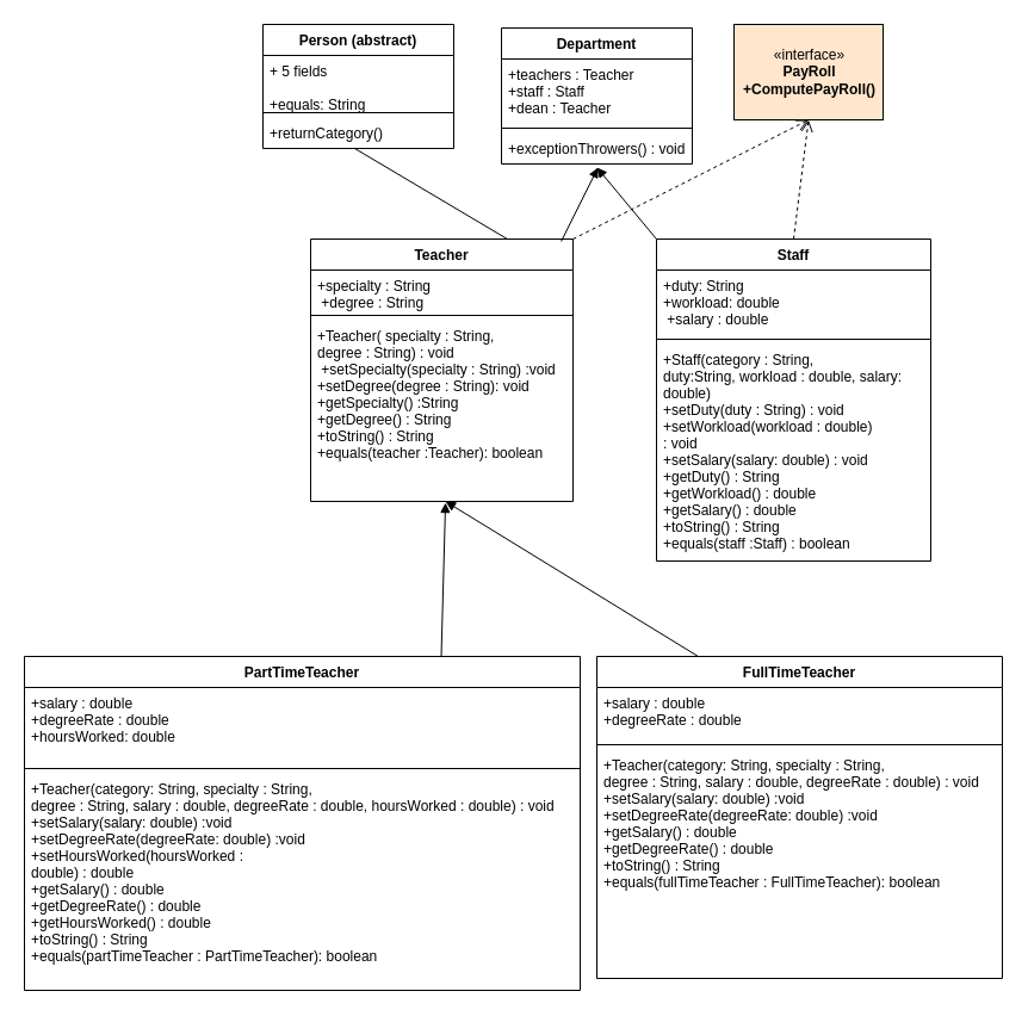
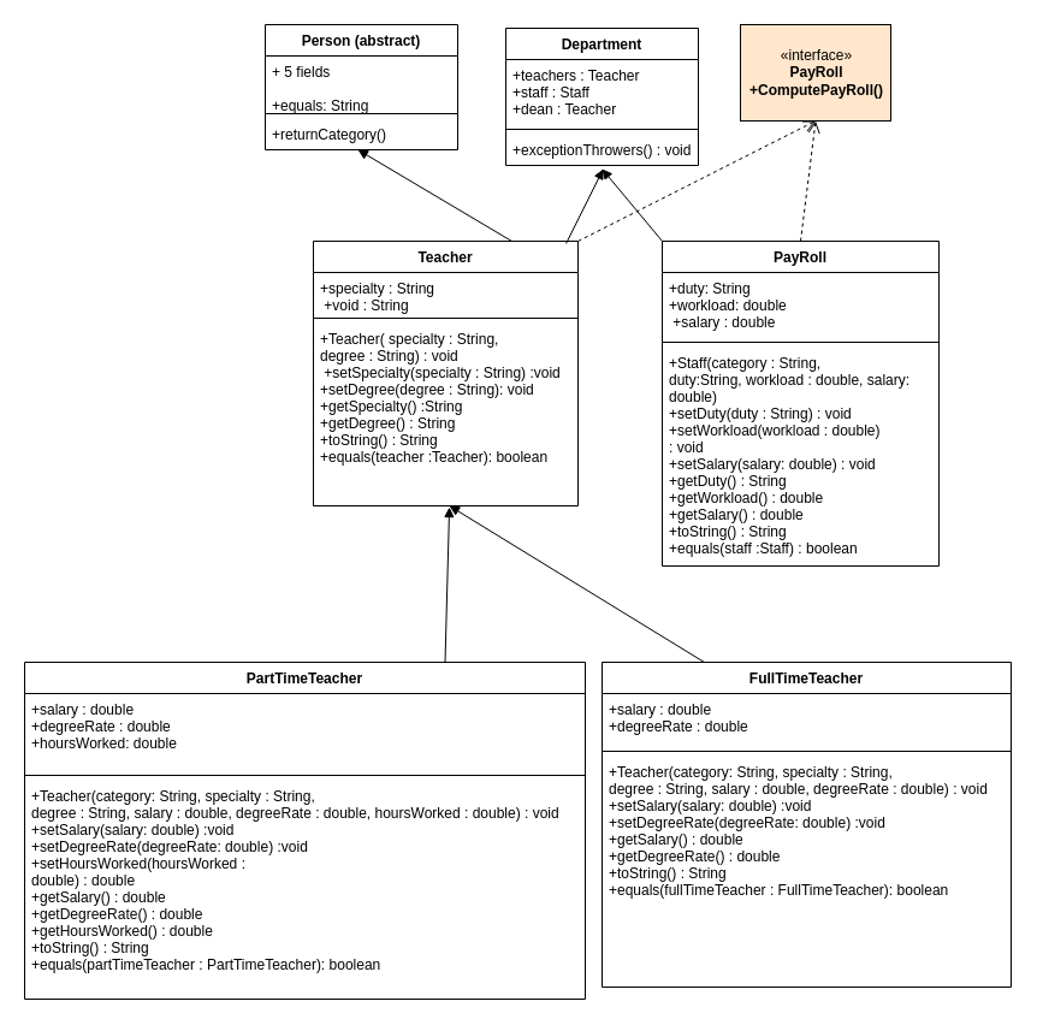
  <mxCell id="0" />
  <mxCell id="1" parent="0" />
  <mxCell id="2" value="Person (abstract)" style="swimlane;fontStyle=1;align=center;verticalAlign=top;childLayout=stackLayout;horizontal=1;startSize=26;horizontalStack=0;resizeParent=1;resizeParentMax=0;resizeLast=0;collapsible=1;marginBottom=0;" vertex="1" parent="1"><mxGeometry x="220" y="20" width="160" height="104" as="geometry" /></mxCell>
  <mxCell id="3" value="+ 5 fields&#10;&#10;+equals: String" style="text;strokeColor=none;fillColor=none;align=left;verticalAlign=top;spacingLeft=4;spacingRight=4;overflow=hidden;rotatable=0;points=[[0,0.5],[1,0.5]];portConstraint=eastwest;" vertex="1" parent="2"><mxGeometry y="26" width="160" height="44" as="geometry" /></mxCell>
  <mxCell id="4" value="" style="line;strokeWidth=1;fillColor=none;align=left;verticalAlign=middle;spacingTop=-1;spacingLeft=3;spacingRight=3;rotatable=0;labelPosition=right;points=[];portConstraint=eastwest;" vertex="1" parent="2"><mxGeometry y="70" width="160" height="8" as="geometry" /></mxCell>
  <mxCell id="5" value="+returnCategory()" style="text;strokeColor=none;fillColor=none;align=left;verticalAlign=top;spacingLeft=4;spacingRight=4;overflow=hidden;rotatable=0;points=[[0,0.5],[1,0.5]];portConstraint=eastwest;" vertex="1" parent="2"><mxGeometry y="78" width="160" height="26" as="geometry" /></mxCell>
  <mxCell id="6" value="Teacher" style="swimlane;fontStyle=1;align=center;verticalAlign=top;childLayout=stackLayout;horizontal=1;startSize=26;horizontalStack=0;resizeParent=1;resizeParentMax=0;resizeLast=0;collapsible=1;marginBottom=0;" vertex="1" parent="1"><mxGeometry x="260" y="200" width="220" height="220" as="geometry" /></mxCell>
- <mxCell id="7" value="+specialty : String&#10; +degree : String" style="text;strokeColor=none;fillColor=none;align=left;verticalAlign=top;spacingLeft=4;spacingRight=4;overflow=hidden;rotatable=0;points=[[0,0.5],[1,0.5]];portConstraint=eastwest;" vertex="1" parent="6"><mxGeometry y="26" width="220" height="34" as="geometry" /></mxCell>
+ <mxCell id="7" value="+specialty : String&#10; +void : String" style="text;strokeColor=none;fillColor=none;align=left;verticalAlign=top;spacingLeft=4;spacingRight=4;overflow=hidden;rotatable=0;points=[[0,0.5],[1,0.5]];portConstraint=eastwest;" vertex="1" parent="6"><mxGeometry y="26" width="220" height="34" as="geometry" /></mxCell>
  <mxCell id="8" value="" style="line;strokeWidth=1;fillColor=none;align=left;verticalAlign=middle;spacingTop=-1;spacingLeft=3;spacingRight=3;rotatable=0;labelPosition=right;points=[];portConstraint=eastwest;" vertex="1" parent="6"><mxGeometry y="60" width="220" height="8" as="geometry" /></mxCell>
  <mxCell id="9" value="+Teacher( specialty : String,&#10;degree : String) : void&#10; +setSpecialty(specialty : String) :void&#10;+setDegree(degree : String): void&#10;+getSpecialty() :String&#10;+getDegree() : String&#10;+toString() : String&#10;+equals(teacher :Teacher): boolean" style="text;strokeColor=none;fillColor=none;align=left;verticalAlign=top;spacingLeft=4;spacingRight=4;overflow=hidden;rotatable=0;points=[[0,0.5],[1,0.5]];portConstraint=eastwest;" vertex="1" parent="6"><mxGeometry y="68" width="220" height="152" as="geometry" /></mxCell>
  <mxCell id="10" value="PartTimeTeacher" style="swimlane;fontStyle=1;align=center;verticalAlign=top;childLayout=stackLayout;horizontal=1;startSize=26;horizontalStack=0;resizeParent=1;resizeParentMax=0;resizeLast=0;collapsible=1;marginBottom=0;" vertex="1" parent="1"><mxGeometry y="550" width="466" height="280" as="geometry" x="20" /></mxCell>
  <mxCell id="11" value="+salary : double&#10;+degreeRate : double&#10;+hoursWorked: double " style="text;strokeColor=none;fillColor=none;align=left;verticalAlign=top;spacingLeft=4;spacingRight=4;overflow=hidden;rotatable=0;points=[[0,0.5],[1,0.5]];portConstraint=eastwest;" vertex="1" parent="10"><mxGeometry y="26" width="466" height="64" as="geometry" /></mxCell>
  <mxCell id="12" value="" style="line;strokeWidth=1;fillColor=none;align=left;verticalAlign=middle;spacingTop=-1;spacingLeft=3;spacingRight=3;rotatable=0;labelPosition=right;points=[];portConstraint=eastwest;" vertex="1" parent="10"><mxGeometry y="90" width="466" height="8" as="geometry" /></mxCell>
  <mxCell id="13" value="+Teacher(category: String, specialty : String,&#10;degree : String, salary : double, degreeRate : double, hoursWorked : double) : void&#10;+setSalary(salary: double) :void&#10;+setDegreeRate(degreeRate: double) :void&#10;+setHoursWorked(hoursWorked :&#10;double) : double &#10;+getSalary() : double&#10;+getDegreeRate() : double&#10;+getHoursWorked() : double&#10;+toString() : String&#10;+equals(partTimeTeacher : PartTimeTeacher): boolean&#10;" style="text;strokeColor=none;fillColor=none;align=left;verticalAlign=top;spacingLeft=4;spacingRight=4;overflow=hidden;rotatable=0;points=[[0,0.5],[1,0.5]];portConstraint=eastwest;" vertex="1" parent="10"><mxGeometry y="98" width="466" height="182" as="geometry" /></mxCell>
  <mxCell id="14" value="FullTimeTeacher" style="swimlane;fontStyle=1;align=center;verticalAlign=top;childLayout=stackLayout;horizontal=1;startSize=26;horizontalStack=0;resizeParent=1;resizeParentMax=0;resizeLast=0;collapsible=1;marginBottom=0;" vertex="1" parent="1"><mxGeometry x="500" y="550" width="340" height="270" as="geometry" /></mxCell>
  <mxCell id="15" value="+salary : double&#10;+degreeRate : double" style="text;strokeColor=none;fillColor=none;align=left;verticalAlign=top;spacingLeft=4;spacingRight=4;overflow=hidden;rotatable=0;points=[[0,0.5],[1,0.5]];portConstraint=eastwest;" vertex="1" parent="14"><mxGeometry y="26" width="340" height="44" as="geometry" /></mxCell>
  <mxCell id="16" value="" style="line;strokeWidth=1;fillColor=none;align=left;verticalAlign=middle;spacingTop=-1;spacingLeft=3;spacingRight=3;rotatable=0;labelPosition=right;points=[];portConstraint=eastwest;" vertex="1" parent="14"><mxGeometry y="70" width="340" height="8" as="geometry" /></mxCell>
  <mxCell id="17" value="+Teacher(category: String, specialty : String,&#10;degree : String, salary : double, degreeRate : double) : void&#10;+setSalary(salary: double) :void&#10;+setDegreeRate(degreeRate: double) :void&#10;+getSalary() : double&#10;+getDegreeRate() : double&#10;+toString() : String&#10;+equals(fullTimeTeacher : FullTimeTeacher): boolean&#10;&#10;&#10;" style="text;strokeColor=none;fillColor=none;align=left;verticalAlign=top;spacingLeft=4;spacingRight=4;overflow=hidden;rotatable=0;points=[[0,0.5],[1,0.5]];portConstraint=eastwest;" vertex="1" parent="14"><mxGeometry y="78" width="340" height="192" as="geometry" /></mxCell>
- <mxCell id="18" value="Staff" style="swimlane;fontStyle=1;align=center;verticalAlign=top;childLayout=stackLayout;horizontal=1;startSize=26;horizontalStack=0;resizeParent=1;resizeParentMax=0;resizeLast=0;collapsible=1;marginBottom=0;" vertex="1" parent="1"><mxGeometry x="550" y="200" width="230" height="270" as="geometry" /></mxCell>
+ <mxCell id="18" value="PayRoll" style="swimlane;fontStyle=1;align=center;verticalAlign=top;childLayout=stackLayout;horizontal=1;startSize=26;horizontalStack=0;resizeParent=1;resizeParentMax=0;resizeLast=0;collapsible=1;marginBottom=0;" vertex="1" parent="1"><mxGeometry x="550" y="200" width="230" height="270" as="geometry" /></mxCell>
  <mxCell id="19" value="+duty: String&#10;+workload: double&#10; +salary : double" style="text;strokeColor=none;fillColor=none;align=left;verticalAlign=top;spacingLeft=4;spacingRight=4;overflow=hidden;rotatable=0;points=[[0,0.5],[1,0.5]];portConstraint=eastwest;" vertex="1" parent="18"><mxGeometry y="26" width="230" height="54" as="geometry" /></mxCell>
  <mxCell id="20" value="" style="line;strokeWidth=1;fillColor=none;align=left;verticalAlign=middle;spacingTop=-1;spacingLeft=3;spacingRight=3;rotatable=0;labelPosition=right;points=[];portConstraint=eastwest;" vertex="1" parent="18"><mxGeometry y="80" width="230" height="8" as="geometry" /></mxCell>
  <mxCell id="21" value="+Staff(category : String,&#10;duty:String, workload : double, salary:&#10;double)&#10;+setDuty(duty : String) : void&#10;+setWorkload(workload : double)&#10;: void&#10;+setSalary(salary: double) : void&#10;+getDuty() : String&#10;+getWorkload() : double&#10;+getSalary() : double&#10;+toString() : String&#10;+equals(staff :Staff) : boolean" style="text;strokeColor=none;fillColor=none;align=left;verticalAlign=top;spacingLeft=4;spacingRight=4;overflow=hidden;rotatable=0;points=[[0,0.5],[1,0.5]];portConstraint=eastwest;" vertex="1" parent="18"><mxGeometry y="88" width="230" height="182" as="geometry" /></mxCell>
  <mxCell id="22" value="«interface»&lt;br&gt;&lt;b&gt;PayRoll&lt;br&gt;+ComputePayRoll()&lt;br&gt;&lt;/b&gt;" style="html=1;fillColor=#ffe6cc;" vertex="1" parent="1"><mxGeometry x="615" y="20" width="125" height="80" as="geometry" /></mxCell>
  <mxCell id="23" value="" style="html=1;verticalAlign=bottom;endArrow=open;dashed=1;endSize=8;rounded=0;entryX=0.5;entryY=1;entryDx=0;entryDy=0;exitX=0.5;exitY=0;exitDx=0;exitDy=0;" edge="1" parent="1" source="18" target="22"><mxGeometry relative="1" as="geometry"><mxPoint x="690" y="160" as="sourcePoint" /><mxPoint x="610" y="160" as="targetPoint" /></mxGeometry></mxCell>
  <mxCell id="24" value="" style="html=1;verticalAlign=bottom;endArrow=open;dashed=1;endSize=8;rounded=0;entryX=0.5;entryY=1;entryDx=0;entryDy=0;exitX=1;exitY=0;exitDx=0;exitDy=0;" edge="1" parent="1" source="6" target="22"><mxGeometry relative="1" as="geometry"><mxPoint x="560" y="170" as="sourcePoint" /><mxPoint x="480" y="170" as="targetPoint" /></mxGeometry></mxCell>
- <mxCell id="25" value="" style="html=1;verticalAlign=bottom;endArrow=none;rounded=0;entryX=0.481;entryY=1;entryDx=0;entryDy=0;entryPerimeter=0;exitX=0.75;exitY=0;exitDx=0;exitDy=0;" edge="1" parent="1" source="6" target="5"><mxGeometry width="80" relative="1" as="geometry"><mxPoint x="360" y="160" as="sourcePoint" /><mxPoint x="440" y="160" as="targetPoint" /></mxGeometry></mxCell>
+ <mxCell id="25" value="" style="html=1;verticalAlign=bottom;endArrow=block;rounded=0;entryX=0.481;entryY=1;entryDx=0;entryDy=0;entryPerimeter=0;exitX=0.75;exitY=0;exitDx=0;exitDy=0;" edge="1" parent="1" source="6" target="5"><mxGeometry width="80" relative="1" as="geometry"><mxPoint x="360" y="160" as="sourcePoint" /><mxPoint x="440" y="160" as="targetPoint" /></mxGeometry></mxCell>
  <mxCell id="26" value="" style="html=1;verticalAlign=bottom;endArrow=block;rounded=0;entryX=0.514;entryY=1.007;entryDx=0;entryDy=0;entryPerimeter=0;exitX=0.75;exitY=0;exitDx=0;exitDy=0;" edge="1" parent="1" source="10" target="9"><mxGeometry width="80" relative="1" as="geometry"><mxPoint x="320" y="480" as="sourcePoint" /><mxPoint x="400" y="480" as="targetPoint" /></mxGeometry></mxCell>
  <mxCell id="27" value="" style="html=1;verticalAlign=bottom;endArrow=block;rounded=0;entryX=0.514;entryY=1;entryDx=0;entryDy=0;entryPerimeter=0;exitX=0.25;exitY=0;exitDx=0;exitDy=0;" edge="1" parent="1" source="14" target="9"><mxGeometry width="80" relative="1" as="geometry"><mxPoint x="420" y="490" as="sourcePoint" /><mxPoint x="500" y="490" as="targetPoint" /></mxGeometry></mxCell>
  <mxCell id="28" value="Department" style="swimlane;fontStyle=1;align=center;verticalAlign=top;childLayout=stackLayout;horizontal=1;startSize=26;horizontalStack=0;resizeParent=1;resizeParentMax=0;resizeLast=0;collapsible=1;marginBottom=0;" vertex="1" parent="1"><mxGeometry x="420" y="23" width="160" height="114" as="geometry" /></mxCell>
  <mxCell id="29" value="+teachers : Teacher&#10;+staff : Staff&#10;+dean : Teacher" style="text;strokeColor=none;fillColor=none;align=left;verticalAlign=top;spacingLeft=4;spacingRight=4;overflow=hidden;rotatable=0;points=[[0,0.5],[1,0.5]];portConstraint=eastwest;" vertex="1" parent="28"><mxGeometry y="26" width="160" height="54" as="geometry" /></mxCell>
  <mxCell id="30" value="" style="line;strokeWidth=1;fillColor=none;align=left;verticalAlign=middle;spacingTop=-1;spacingLeft=3;spacingRight=3;rotatable=0;labelPosition=right;points=[];portConstraint=eastwest;" vertex="1" parent="28"><mxGeometry y="80" width="160" height="8" as="geometry" /></mxCell>
  <mxCell id="31" value="+exceptionThrowers() : void" style="text;strokeColor=none;fillColor=none;align=left;verticalAlign=top;spacingLeft=4;spacingRight=4;overflow=hidden;rotatable=0;points=[[0,0.5],[1,0.5]];portConstraint=eastwest;" vertex="1" parent="28"><mxGeometry y="88" width="160" height="26" as="geometry" /></mxCell>
  <mxCell id="32" value="" style="html=1;verticalAlign=bottom;endArrow=block;rounded=0;entryX=0.506;entryY=1.115;entryDx=0;entryDy=0;entryPerimeter=0;exitX=0.955;exitY=0.009;exitDx=0;exitDy=0;exitPerimeter=0;" edge="1" parent="1" source="6" target="31"><mxGeometry width="80" relative="1" as="geometry"><mxPoint x="430" y="180" as="sourcePoint" /><mxPoint x="510" y="180" as="targetPoint" /></mxGeometry></mxCell>
  <mxCell id="33" value="" style="html=1;verticalAlign=bottom;endArrow=block;rounded=0;entryX=0.5;entryY=1.115;entryDx=0;entryDy=0;entryPerimeter=0;exitX=0;exitY=0;exitDx=0;exitDy=0;" edge="1" parent="1" source="18" target="31"><mxGeometry width="80" relative="1" as="geometry"><mxPoint x="490" y="230" as="sourcePoint" /><mxPoint x="570" y="230" as="targetPoint" /></mxGeometry></mxCell>
